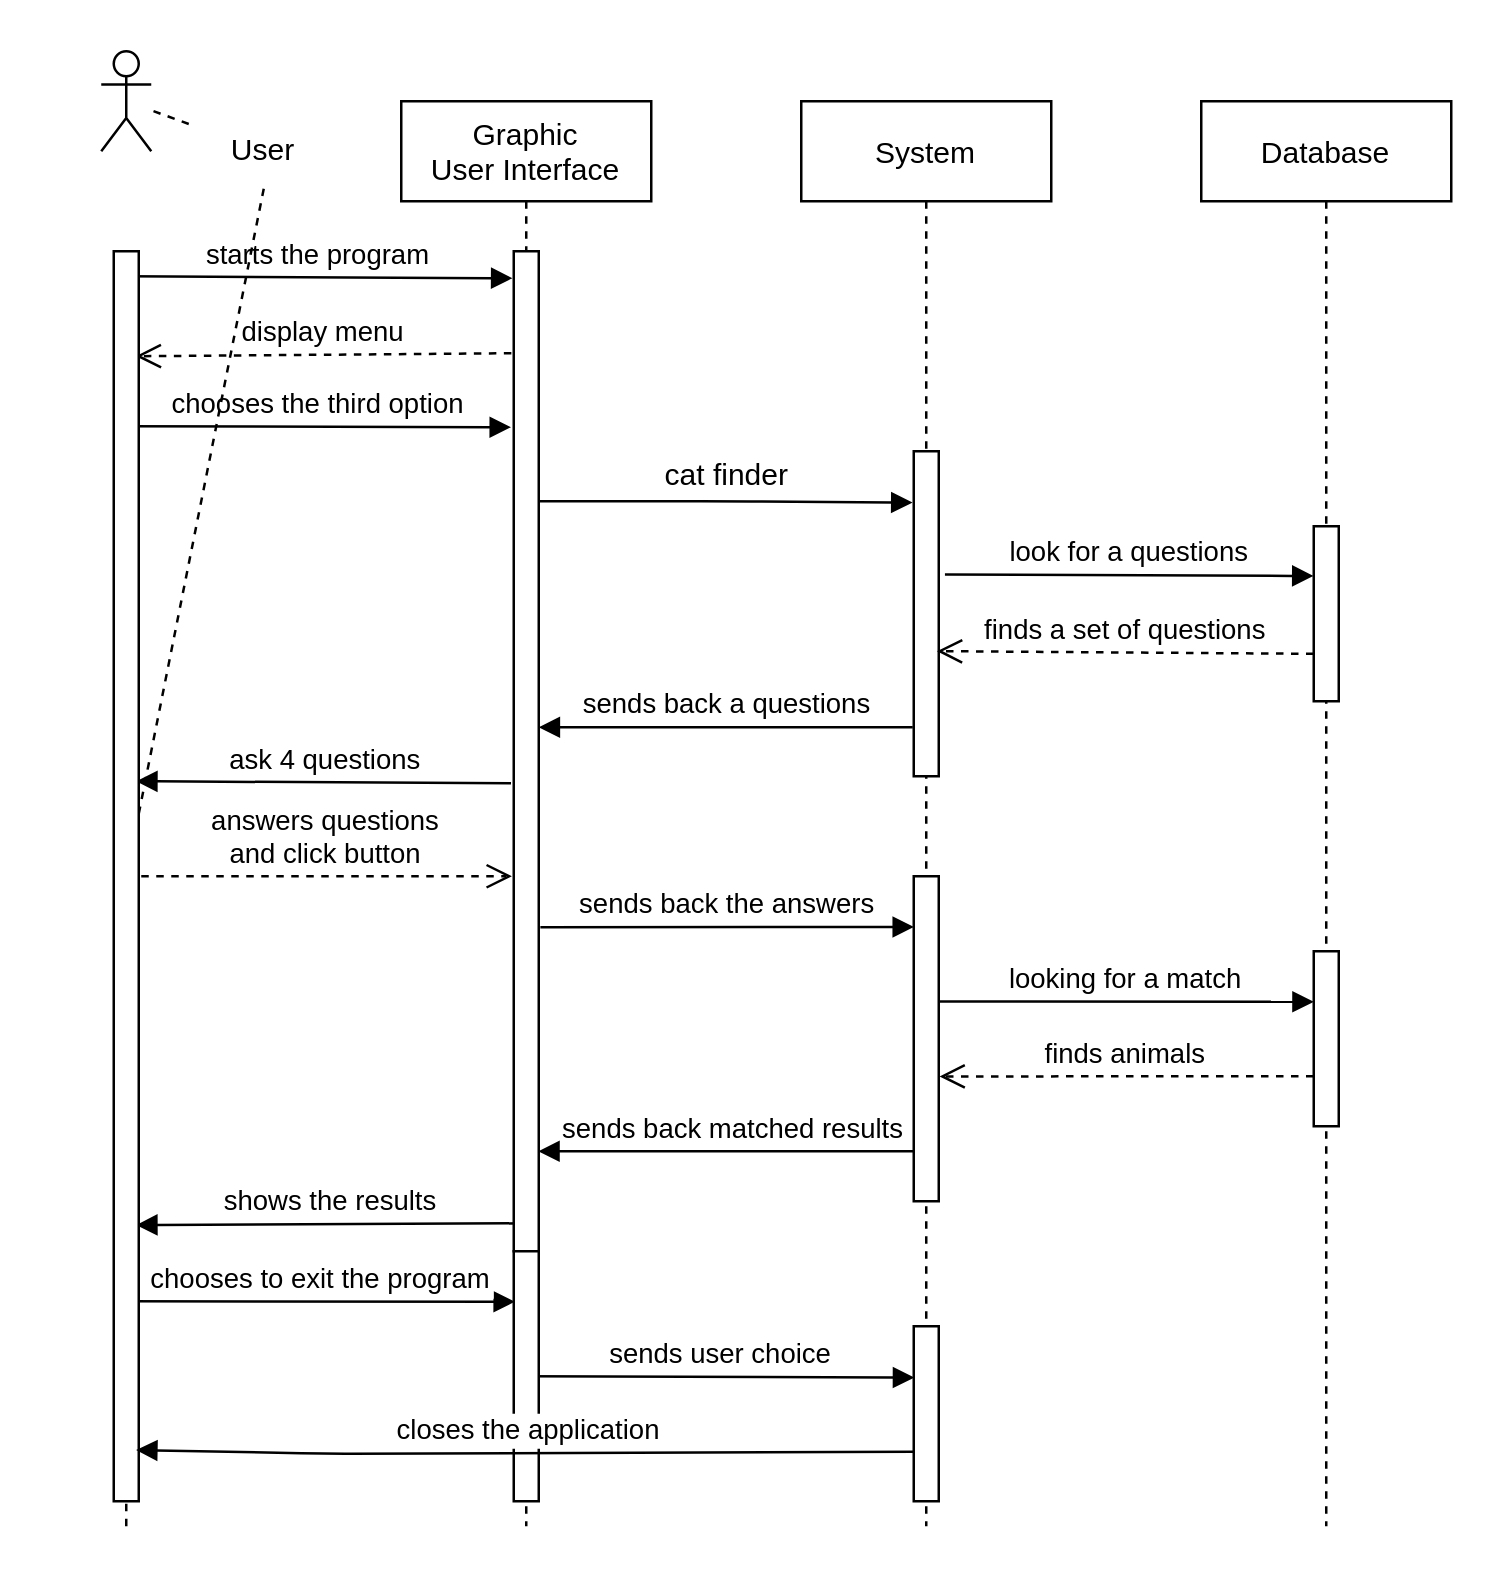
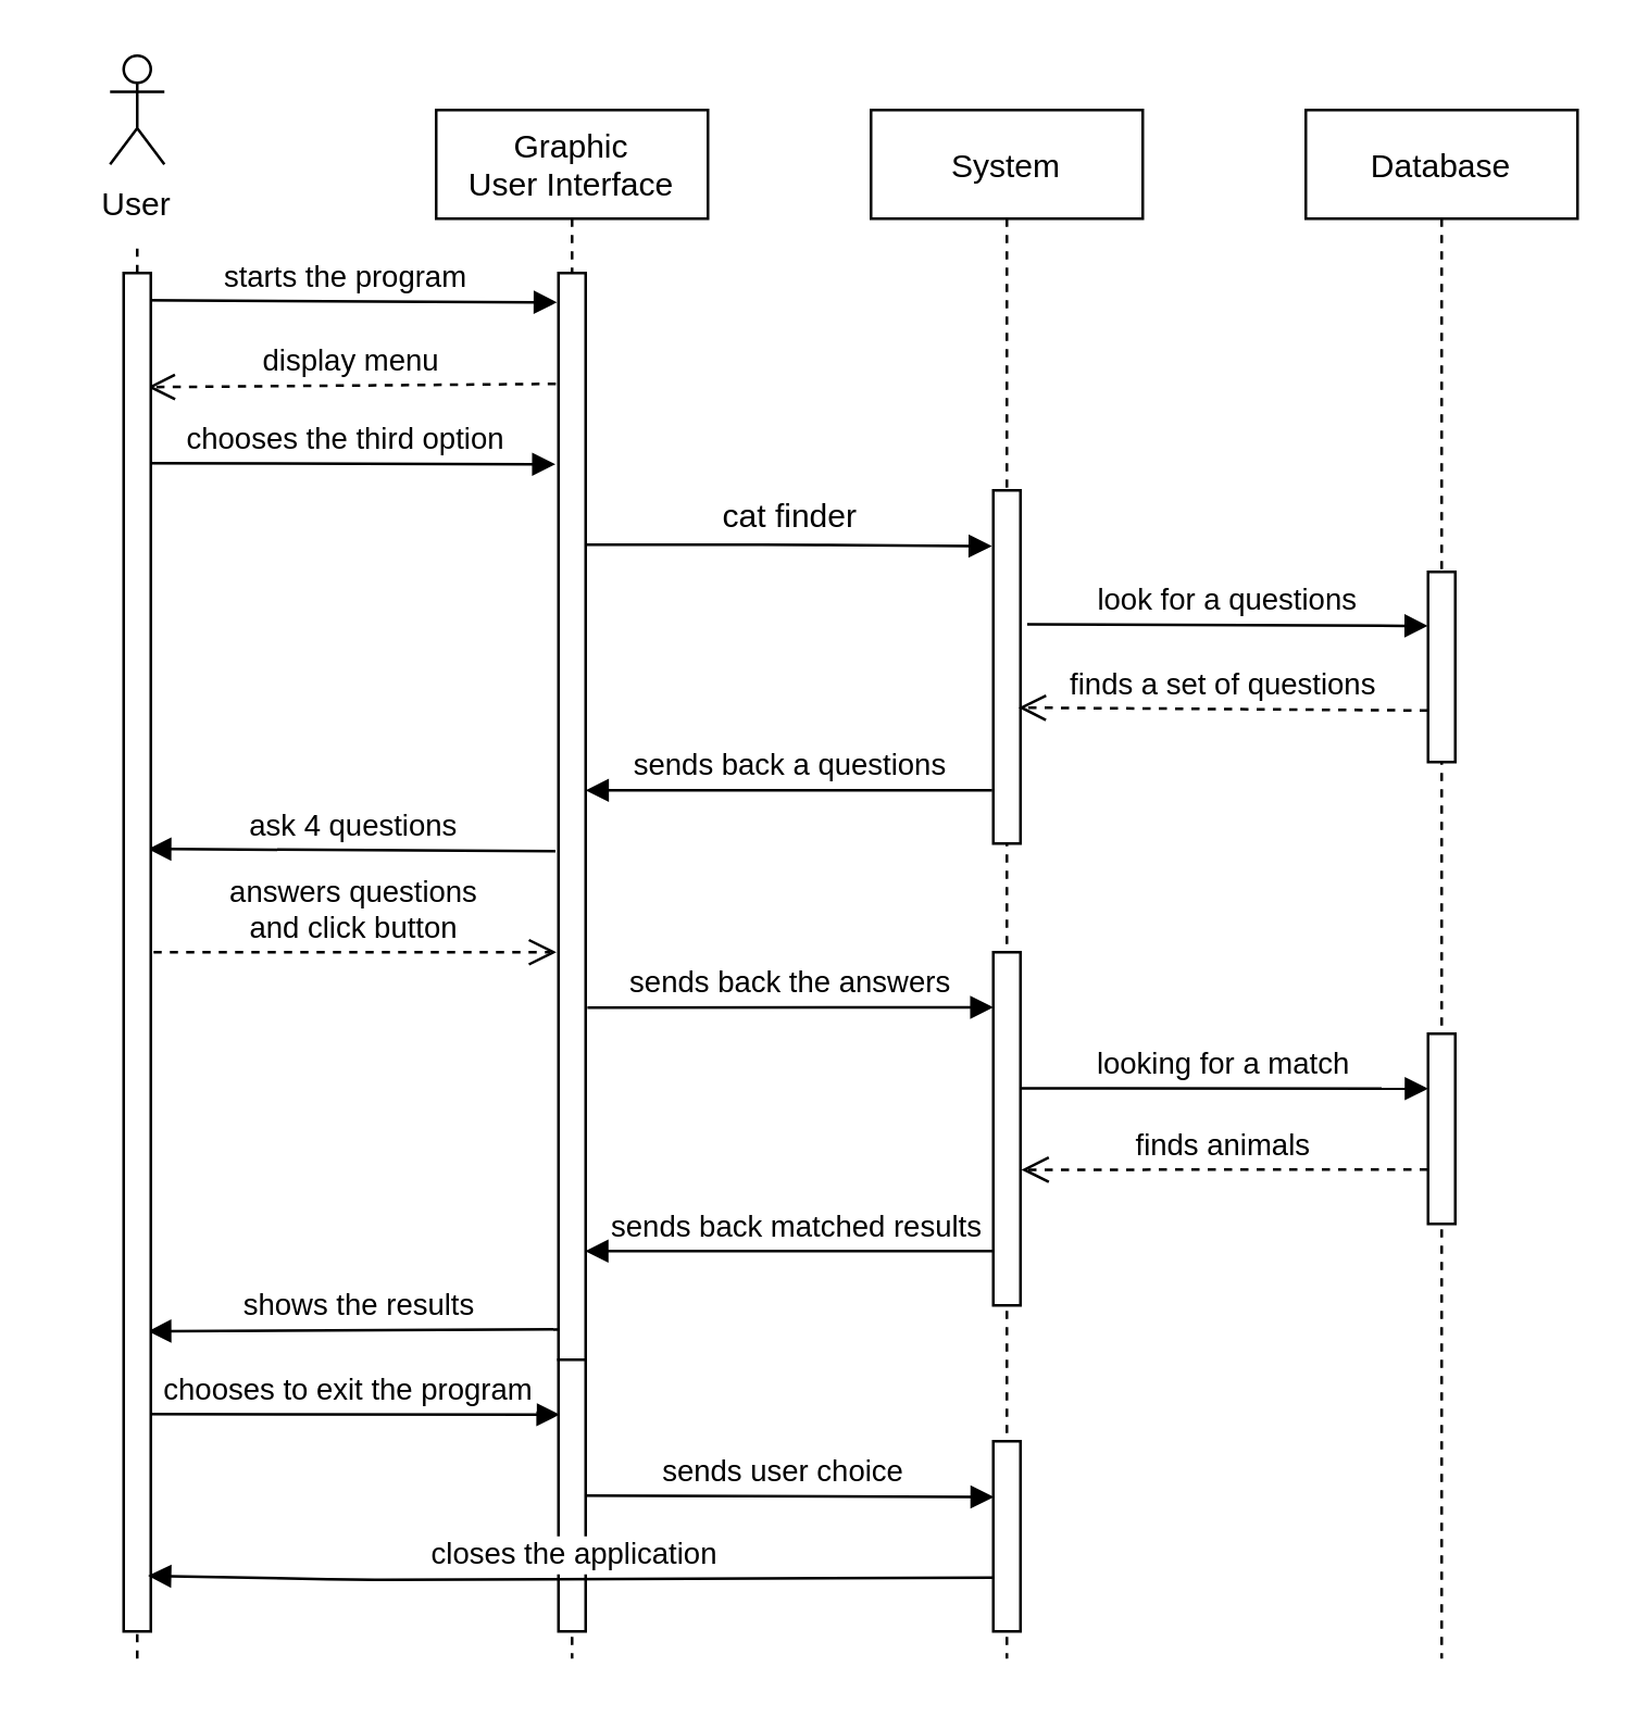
  <mxCell id="0" />
  <mxCell id="1" parent="0" />
  <mxCell id="2" value="Graphic&#10;User Interface" style="shape=umlLifeline;perimeter=lifelinePerimeter;container=1;collapsible=0;recursiveResize=0;rounded=0;shadow=0;strokeWidth=1;" vertex="1" parent="1"><mxGeometry x="160" y="40" width="100" height="570" as="geometry" /></mxCell>
  <mxCell id="3" value="shows the results" style="verticalAlign=bottom;endArrow=block;shadow=0;strokeWidth=1;entryX=0.895;entryY=0.779;entryDx=0;entryDy=0;entryPerimeter=0;" edge="1" parent="2" target="33"><mxGeometry relative="1" as="geometry"><mxPoint x="50" y="448.82" as="sourcePoint" /><mxPoint x="-100" y="450" as="targetPoint" /><mxPoint as="offset" /></mxGeometry></mxCell>
  <mxCell id="4" value="" style="rounded=0;whiteSpace=wrap;html=1;" vertex="1" parent="2"><mxGeometry x="45" y="60" width="10" height="400" as="geometry" /></mxCell>
  <mxCell id="5" value="System" style="shape=umlLifeline;perimeter=lifelinePerimeter;container=1;collapsible=0;recursiveResize=0;rounded=0;shadow=0;strokeWidth=1;" vertex="1" parent="1"><mxGeometry x="320" y="40" width="100" height="570" as="geometry" /></mxCell>
  <mxCell id="6" value="sends back matched results" style="verticalAlign=bottom;endArrow=block;shadow=0;strokeWidth=1;entryX=0.979;entryY=0.9;entryDx=0;entryDy=0;entryPerimeter=0;" edge="1" parent="5" target="4"><mxGeometry x="-0.013" relative="1" as="geometry"><mxPoint x="50" y="420" as="sourcePoint" /><mxPoint x="-100" y="420" as="targetPoint" /><mxPoint as="offset" /></mxGeometry></mxCell>
  <mxCell id="7" value="" style="rounded=0;whiteSpace=wrap;html=1;" vertex="1" parent="5"><mxGeometry x="45" y="140" width="10" height="130" as="geometry" /></mxCell>
  <mxCell id="8" value="" style="rounded=0;whiteSpace=wrap;html=1;" vertex="1" parent="5"><mxGeometry x="45" y="310" width="10" height="130" as="geometry" /></mxCell>
  <mxCell id="9" value="" style="rounded=0;whiteSpace=wrap;html=1;" vertex="1" parent="5"><mxGeometry x="45" y="490" width="10" height="70" as="geometry" /></mxCell>
  <mxCell id="10" value="Database" style="shape=umlLifeline;perimeter=lifelinePerimeter;container=1;collapsible=0;recursiveResize=0;rounded=0;shadow=0;strokeWidth=1;" vertex="1" parent="1"><mxGeometry x="480" y="40" width="100" height="570" as="geometry" /></mxCell>
  <mxCell id="11" value="" style="rounded=0;whiteSpace=wrap;html=1;" vertex="1" parent="10"><mxGeometry x="45" y="170" width="10" height="70" as="geometry" /></mxCell>
  <mxCell id="12" value="" style="rounded=0;whiteSpace=wrap;html=1;" vertex="1" parent="10"><mxGeometry x="45" y="340" width="10" height="70" as="geometry" /></mxCell>
  <mxCell id="13" value="" style="shape=umlActor;verticalLabelPosition=bottom;verticalAlign=top;html=1;outlineConnect=0;" vertex="1" parent="1"><mxGeometry x="40" y="20" width="20" height="40" as="geometry" /></mxCell>
  <mxCell id="14" value="" style="endArrow=none;dashed=1;html=1;rounded=0;startArrow=none;" edge="1" parent="1" source="29" target="13"><mxGeometry width="50" height="50" relative="1" as="geometry"><mxPoint x="50" y="570" as="sourcePoint" /><mxPoint x="50" y="100" as="targetPoint" /></mxGeometry></mxCell>
  <mxCell id="15" value="starts the program" style="verticalAlign=bottom;endArrow=block;shadow=0;strokeWidth=1;entryX=-0.053;entryY=0.027;entryDx=0;entryDy=0;entryPerimeter=0;" edge="1" parent="1" target="4"><mxGeometry relative="1" as="geometry"><mxPoint x="50" y="110" as="sourcePoint" /><mxPoint x="200" y="110" as="targetPoint" /></mxGeometry></mxCell>
  <mxCell id="16" value="chooses the third option" style="verticalAlign=bottom;endArrow=block;shadow=0;strokeWidth=1;entryX=-0.11;entryY=0.176;entryDx=0;entryDy=0;entryPerimeter=0;" edge="1" parent="1" target="4"><mxGeometry x="0.007" relative="1" as="geometry"><mxPoint x="50" y="170" as="sourcePoint" /><mxPoint x="200" y="170" as="targetPoint" /><mxPoint as="offset" /></mxGeometry></mxCell>
  <mxCell id="17" value="" style="verticalAlign=bottom;endArrow=block;shadow=0;strokeWidth=1;exitX=1;exitY=0.25;exitDx=0;exitDy=0;entryX=-0.05;entryY=0.158;entryDx=0;entryDy=0;entryPerimeter=0;" edge="1" parent="1" source="4" target="7"><mxGeometry relative="1" as="geometry"><mxPoint x="230" y="200" as="sourcePoint" /><mxPoint x="360" y="200" as="targetPoint" /><Array as="points"><mxPoint x="290" y="200" /></Array></mxGeometry></mxCell>
  <mxCell id="18" value="cat finder" style="text;html=1;align=center;verticalAlign=middle;resizable=0;points=[];autosize=1;strokeColor=none;fillColor=none;" vertex="1" parent="1"><mxGeometry x="255" y="175" width="70" height="30" as="geometry" /></mxCell>
  <mxCell id="19" value="ask 4 questions" style="verticalAlign=bottom;endArrow=block;shadow=0;strokeWidth=1;entryX=0.895;entryY=0.424;entryDx=0;entryDy=0;entryPerimeter=0;exitX=-0.11;exitY=0.532;exitDx=0;exitDy=0;exitPerimeter=0;" edge="1" parent="1" source="4" target="33"><mxGeometry x="-0.013" relative="1" as="geometry"><mxPoint x="200" y="312" as="sourcePoint" /><mxPoint x="50" y="310" as="targetPoint" /><mxPoint as="offset" /></mxGeometry></mxCell>
  <mxCell id="20" value="answers questions&#10;and click button" style="verticalAlign=bottom;endArrow=open;dashed=1;endSize=8;shadow=0;strokeWidth=1;entryX=-0.076;entryY=0.625;entryDx=0;entryDy=0;entryPerimeter=0;" edge="1" parent="1" target="4"><mxGeometry x="0.031" relative="1" as="geometry"><mxPoint x="190" y="350" as="targetPoint" /><mxPoint x="50" y="350" as="sourcePoint" /><mxPoint as="offset" /></mxGeometry></mxCell>
  <mxCell id="21" value="finds a set of questions" style="verticalAlign=bottom;endArrow=open;dashed=1;endSize=8;shadow=0;strokeWidth=1;exitX=-0.01;exitY=0.729;exitDx=0;exitDy=0;exitPerimeter=0;entryX=0.928;entryY=0.615;entryDx=0;entryDy=0;entryPerimeter=0;" edge="1" parent="1" source="11" target="7"><mxGeometry relative="1" as="geometry"><mxPoint x="380" y="261" as="targetPoint" /><mxPoint x="520" y="261" as="sourcePoint" /></mxGeometry></mxCell>
  <mxCell id="22" value="look for a questions" style="verticalAlign=bottom;endArrow=block;shadow=0;strokeWidth=1;exitX=1.248;exitY=0.379;exitDx=0;exitDy=0;exitPerimeter=0;entryX=-0.01;entryY=0.284;entryDx=0;entryDy=0;entryPerimeter=0;" edge="1" parent="1" source="7" target="11"><mxGeometry relative="1" as="geometry"><mxPoint x="400" y="230" as="sourcePoint" /><mxPoint x="510" y="230" as="targetPoint" /></mxGeometry></mxCell>
  <mxCell id="23" value="sends back a questions" style="verticalAlign=bottom;endArrow=block;shadow=0;strokeWidth=1;entryX=0.994;entryY=0.476;entryDx=0;entryDy=0;entryPerimeter=0;exitX=-0.041;exitY=0.849;exitDx=0;exitDy=0;exitPerimeter=0;" edge="1" parent="1" source="7" target="4"><mxGeometry x="-0.013" relative="1" as="geometry"><mxPoint x="360" y="290" as="sourcePoint" /><mxPoint x="220" y="290" as="targetPoint" /><mxPoint as="offset" /></mxGeometry></mxCell>
  <mxCell id="24" value="display menu" style="verticalAlign=bottom;endArrow=open;dashed=1;endSize=8;shadow=0;strokeWidth=1;entryX=0.88;entryY=0.084;entryDx=0;entryDy=0;entryPerimeter=0;exitX=-0.096;exitY=0.102;exitDx=0;exitDy=0;exitPerimeter=0;" edge="1" parent="1" source="4" target="33"><mxGeometry x="0.005" relative="1" as="geometry"><mxPoint x="50" y="140" as="targetPoint" /><mxPoint x="200" y="140" as="sourcePoint" /><mxPoint as="offset" /></mxGeometry></mxCell>
  <mxCell id="25" value="sends back the answers" style="verticalAlign=bottom;endArrow=block;shadow=0;strokeWidth=1;exitX=1.065;exitY=0.676;exitDx=0;exitDy=0;exitPerimeter=0;entryX=0.01;entryY=0.156;entryDx=0;entryDy=0;entryPerimeter=0;" edge="1" parent="1" source="4" target="8"><mxGeometry relative="1" as="geometry"><mxPoint x="220" y="370" as="sourcePoint" /><mxPoint x="360" y="370" as="targetPoint" /></mxGeometry></mxCell>
  <mxCell id="26" value="looking for a match" style="verticalAlign=bottom;endArrow=block;shadow=0;strokeWidth=1;entryX=0;entryY=0.289;entryDx=0;entryDy=0;entryPerimeter=0;exitX=1.003;exitY=0.385;exitDx=0;exitDy=0;exitPerimeter=0;" edge="1" parent="1" source="8" target="12"><mxGeometry relative="1" as="geometry"><mxPoint x="380" y="400" as="sourcePoint" /><mxPoint x="520" y="400" as="targetPoint" /></mxGeometry></mxCell>
  <mxCell id="27" value="finds animals" style="verticalAlign=bottom;endArrow=open;dashed=1;endSize=8;shadow=0;strokeWidth=1;exitX=-0.01;exitY=0.714;exitDx=0;exitDy=0;exitPerimeter=0;entryX=1.032;entryY=0.616;entryDx=0;entryDy=0;entryPerimeter=0;" edge="1" parent="1" source="12" target="8"><mxGeometry relative="1" as="geometry"><mxPoint x="380" y="430" as="targetPoint" /><mxPoint x="520" y="430" as="sourcePoint" /></mxGeometry></mxCell>
  <mxCell id="28" value="" style="endArrow=none;dashed=1;html=1;rounded=0;startArrow=none;entryX=0.5;entryY=1;entryDx=0;entryDy=0;" edge="1" parent="1" source="33" target="29"><mxGeometry width="50" height="50" relative="1" as="geometry"><mxPoint x="50" y="610" as="sourcePoint" /><mxPoint x="50" y="70" as="targetPoint" /><Array as="points" /></mxGeometry></mxCell>
- <mxCell id="29" value="User" style="text;html=1;strokeColor=none;fillColor=none;align=center;verticalAlign=middle;whiteSpace=wrap;rounded=0;" vertex="1" parent="1"><mxGeometry x="75" y="45" width="60" height="30" as="geometry" /></mxCell>
+ <mxCell id="29" value="User" style="text;html=1;strokeColor=none;fillColor=none;align=center;verticalAlign=middle;whiteSpace=wrap;rounded=0;" vertex="1" parent="1"><mxGeometry x="20" y="60" width="60" height="30" as="geometry" /></mxCell>
  <mxCell id="30" value="chooses to exit the program" style="verticalAlign=bottom;endArrow=block;shadow=0;strokeWidth=1;entryX=0.047;entryY=0.202;entryDx=0;entryDy=0;entryPerimeter=0;" edge="1" parent="1" target="34"><mxGeometry relative="1" as="geometry"><mxPoint x="50" y="520" as="sourcePoint" /><mxPoint x="210" y="520" as="targetPoint" /></mxGeometry></mxCell>
  <mxCell id="31" value="sends user choice" style="verticalAlign=bottom;endArrow=block;shadow=0;strokeWidth=1;entryX=0.02;entryY=0.293;entryDx=0;entryDy=0;entryPerimeter=0;" edge="1" parent="1" target="9"><mxGeometry relative="1" as="geometry"><mxPoint x="210" y="550" as="sourcePoint" /><mxPoint x="350" y="550" as="targetPoint" /><mxPoint as="offset" /></mxGeometry></mxCell>
  <mxCell id="32" value="" style="endArrow=none;dashed=1;html=1;rounded=0;startArrow=none;entryX=0.5;entryY=1;entryDx=0;entryDy=0;" edge="1" parent="1" target="33"><mxGeometry width="50" height="50" relative="1" as="geometry"><mxPoint x="50" y="610" as="sourcePoint" /><mxPoint x="50" y="90" as="targetPoint" /><Array as="points"><mxPoint x="50" y="350" /></Array></mxGeometry></mxCell>
  <mxCell id="33" value="" style="rounded=0;whiteSpace=wrap;html=1;" vertex="1" parent="1"><mxGeometry x="45" y="100" width="10" height="500" as="geometry" /></mxCell>
  <mxCell id="34" value="" style="rounded=0;whiteSpace=wrap;html=1;" vertex="1" parent="1"><mxGeometry x="205" y="500" width="10" height="100" as="geometry" /></mxCell>
  <mxCell id="35" value="closes the application" style="verticalAlign=bottom;endArrow=block;shadow=0;strokeWidth=1;exitX=0.02;exitY=0.717;exitDx=0;exitDy=0;exitPerimeter=0;entryX=0.893;entryY=0.959;entryDx=0;entryDy=0;entryPerimeter=0;" edge="1" parent="1" source="9" target="33"><mxGeometry x="-0.013" relative="1" as="geometry"><mxPoint x="360" y="580" as="sourcePoint" /><mxPoint x="60" y="580" as="targetPoint" /><mxPoint as="offset" /><Array as="points"><mxPoint x="130" y="581" /></Array></mxGeometry></mxCell>
